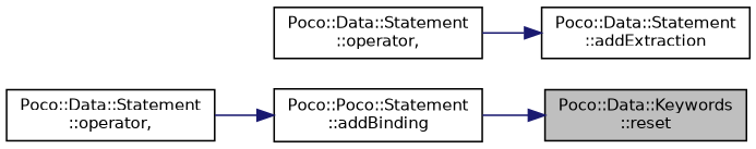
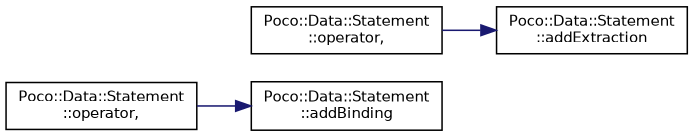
  digraph {
    rankdir=RL
    node [color=black fillcolor=white fontname=Helvetica fontsize=10 shape=record style=filled]
    edge [color=midnightblue dir=back fontname=Helvetica fontsize=10 labelfontname=Helvetica labelfontsize=10 style=solid]
-   n1 [fillcolor=grey75 fontcolor=black height=0.2 label="Poco::Data::Keywords\l::reset" width=0.4]
-   n2 [height=0.2 label="Poco::Poco::Statement\l::addBinding" width=0.4]
+   n2 [height=0.2 label="Poco::Data::Statement\l::addBinding" width=0.4]
    n3 [height=0.2 label="Poco::Data::Statement\l::operator," width=0.4]
    n4 [height=0.2 label="Poco::Data::Statement\l::addExtraction" width=0.4]
    n5 [height=0.2 label="Poco::Data::Statement\l::operator," width=0.4]
-   n1 -> n2
    n2 -> n3
    n4 -> n5
  }
